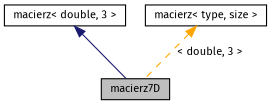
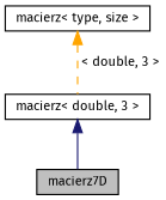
  digraph {
    fontname="Fira Sans"
    node [color=black fillcolor=white fontname="Fira Sans" fontsize=10 shape=record style=filled]
    edge [dir=back fontname="Fira Sans" fontsize=10 labelfontname=Helvetica labelfontsize=10]
    n1 [fillcolor=grey75 fontcolor=black height=0.2 label=macierz7D width=0.4]
    n2 [height=0.2 label="macierz\< double, 3 \>" width=0.4]
    n3 [height=0.2 label="macierz\< type, size \>" width=0.4]
    n2 -> n1 [color=midnightblue style=solid]
-   n3 -> n1 [color=orange label=" \< double, 3 \>" style=dashed]
+   n3 -> n2 [color=orange label=" \< double, 3 \>" style=dashed]
  }
